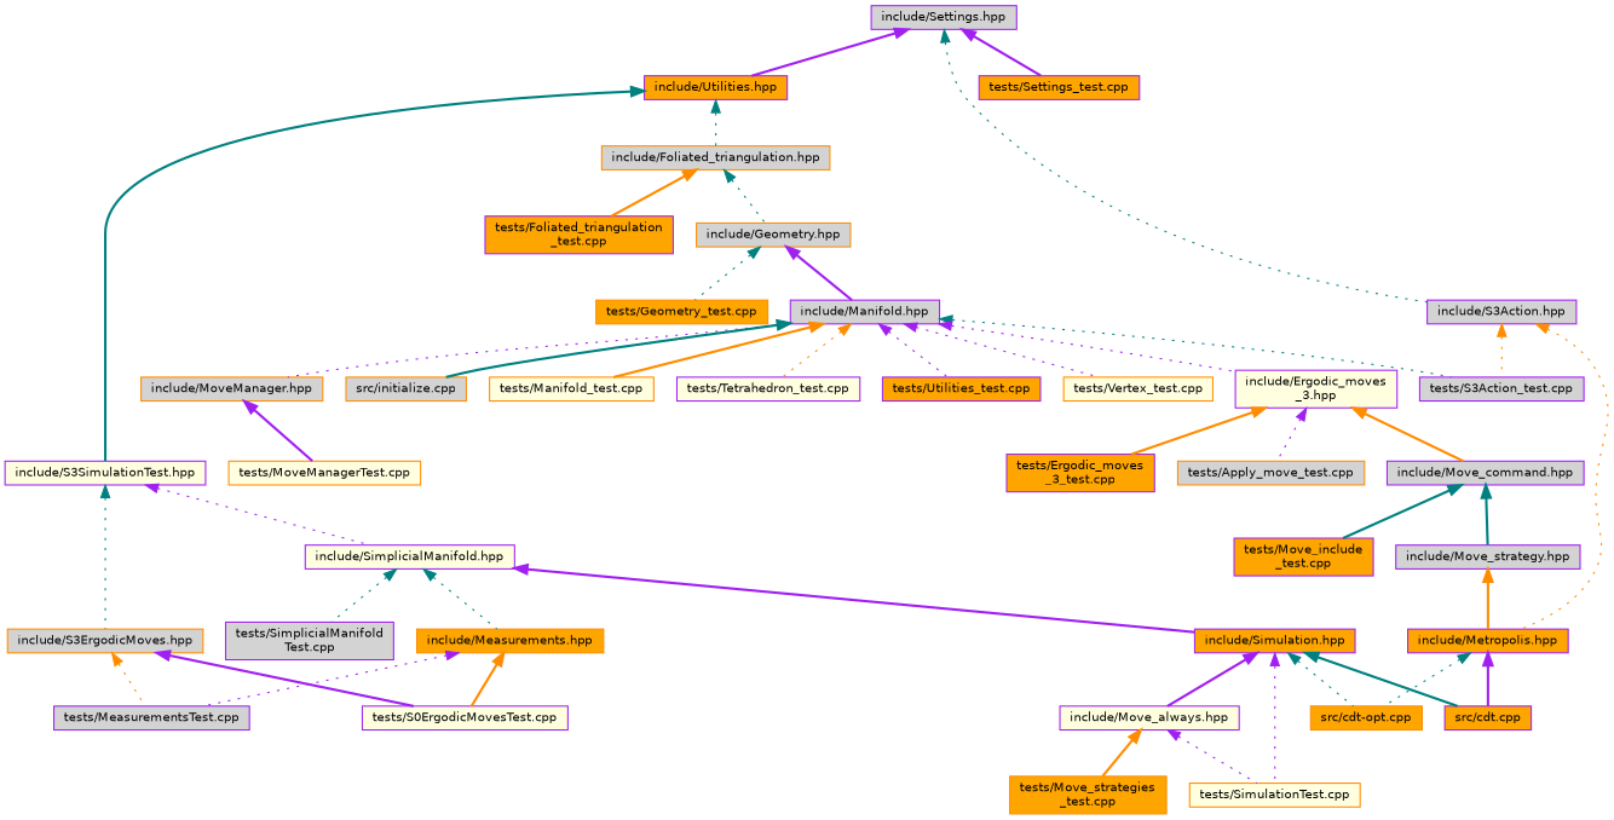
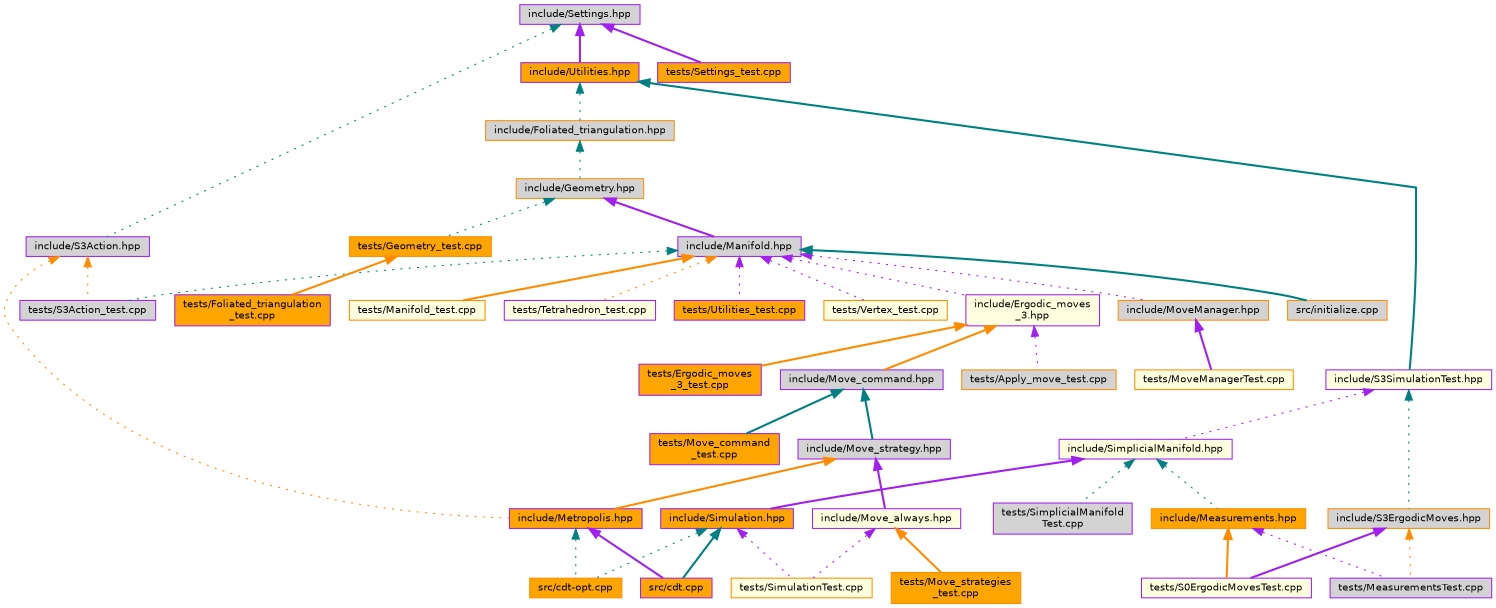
  digraph {
    node [color=purple fillcolor=lightgrey fontname=Helvetica fontsize=10 shape=record style=filled]
    edge [color=purple dir=back fontname=Helvetica fontsize=10 labelfontname=Helvetica labelfontsize=10 style=dotted]
    n1 [fontcolor=black height=0.2 label="include/Settings.hpp" width=0.4]
    n2 [fillcolor=orange height=0.2 label="include/Utilities.hpp" width=0.4]
    n3 [height=0.2 label="include/S3Action.hpp" width=0.4]
    n4 [fillcolor=orange height=0.2 label="tests/Settings_test.cpp" width=0.4]
    n5 [color=darkorange height=0.2 label="include/Foliated_triangulation.hpp" width=0.4]
    n6 [fillcolor=lightyellow height=0.2 label="include/S3SimulationTest.hpp" width=0.4]
    n7 [height=0.2 label="tests/S3Action_test.cpp" width=0.4]
    n8 [fillcolor=orange height=0.2 label="include/Metropolis.hpp" width=0.4]
    n9 [color=darkorange height=0.2 label="include/Geometry.hpp" width=0.4]
    n10 [fillcolor=orange height=0.2 label="tests/Foliated_triangulation\l_test.cpp" width=0.4]
    n11 [color=darkorange height=0.2 label="include/S3ErgodicMoves.hpp" width=0.4]
    n12 [fillcolor=lightyellow height=0.2 label="include/SimplicialManifold.hpp" width=0.4]
    n13 [height=0.2 label="include/Manifold.hpp" width=0.4]
    n14 [color=darkorange fillcolor=orange height=0.2 label="tests/Geometry_test.cpp" width=0.4]
    n15 [fillcolor=lightyellow height=0.2 label="include/Ergodic_moves\l_3.hpp" width=0.4]
    n16 [color=darkorange height=0.2 label="include/MoveManager.hpp" width=0.4]
    n17 [color=darkorange height=0.2 label="src/initialize.cpp" width=0.4]
    n18 [color=darkorange fillcolor=lightyellow height=0.2 label="tests/Manifold_test.cpp" width=0.4]
    n19 [fillcolor=lightyellow height=0.2 label="tests/Tetrahedron_test.cpp" width=0.4]
    n20 [fillcolor=orange height=0.2 label="tests/Utilities_test.cpp" width=0.4]
    n21 [color=darkorange fillcolor=lightyellow height=0.2 label="tests/Vertex_test.cpp" width=0.4]
    n22 [height=0.2 label="include/Move_command.hpp" width=0.4]
    n23 [color=darkorange height=0.2 label="tests/Apply_move_test.cpp" width=0.4]
    n24 [fillcolor=orange height=0.2 label="tests/Ergodic_moves\l_3_test.cpp" width=0.4]
    n25 [color=darkorange fillcolor=lightyellow height=0.2 label="tests/MoveManagerTest.cpp" width=0.4]
    n26 [height=0.2 label="include/Move_strategy.hpp" width=0.4]
-   n27 [fillcolor=orange height=0.2 label="tests/Move_include\l_test.cpp" width=0.4]
+   n27 [fillcolor=orange height=0.2 label="tests/Move_command\l_test.cpp" width=0.4]
    n28 [fillcolor=lightyellow height=0.2 label="include/Move_always.hpp" width=0.4]
    n29 [color=darkorange fillcolor=orange height=0.2 label="src/cdt-opt.cpp" width=0.4]
    n30 [fillcolor=orange height=0.2 label="src/cdt.cpp" width=0.4]
    n31 [color=darkorange fillcolor=orange height=0.2 label="tests/Move_strategies\l_test.cpp" width=0.4]
    n32 [color=darkorange fillcolor=lightyellow height=0.2 label="tests/SimulationTest.cpp" width=0.4]
    n33 [height=0.2 label="tests/MeasurementsTest.cpp" width=0.4]
    n34 [fillcolor=lightyellow height=0.2 label="tests/S0ErgodicMovesTest.cpp" width=0.4]
    n35 [color=darkorange fillcolor=orange height=0.2 label="include/Measurements.hpp" width=0.4]
    n36 [fillcolor=orange height=0.2 label="include/Simulation.hpp" width=0.4]
    n37 [height=0.2 label="tests/SimplicialManifold\lTest.cpp" width=0.4]
    n1 -> n2 [style=bold]
    n1 -> n3 [color=teal]
    n1 -> n4 [style=bold]
    n2 -> n5 [color=teal]
    n2 -> n6 [color=teal style=bold]
    n3 -> n7 [color=darkorange]
    n3 -> n8 [color=darkorange]
    n5 -> n9 [color=teal]
-   n5 -> n10 [color=darkorange style=bold]
+   n14 -> n10 [color=darkorange style=bold]
    n6 -> n11 [color=teal]
    n6 -> n12
    n8 -> n29 [color=teal]
    n8 -> n30 [style=bold]
    n9 -> n13 [style=bold]
    n9 -> n14 [color=teal]
    n11 -> n33 [color=darkorange]
    n11 -> n34 [style=bold]
    n12 -> n35 [color=teal]
    n12 -> n36 [style=bold]
    n12 -> n37 [color=teal]
    n13 -> n7 [color=teal]
    n13 -> n15
    n13 -> n16
    n13 -> n17 [color=teal style=bold]
    n13 -> n18 [color=darkorange style=bold]
    n13 -> n19 [color=darkorange]
    n13 -> n20
    n13 -> n21
    n15 -> n22 [color=darkorange style=bold]
    n15 -> n23
    n15 -> n24 [color=darkorange style=bold]
    n16 -> n25 [style=bold]
    n22 -> n26 [color=teal style=bold]
    n22 -> n27 [color=teal style=bold]
    n26 -> n8 [color=darkorange style=bold]
-   n36 -> n28 [style=bold]
+   n26 -> n28 [style=bold]
    n28 -> n31 [color=darkorange style=bold]
    n28 -> n32
    n35 -> n33
    n35 -> n34 [color=darkorange style=bold]
    n36 -> n29 [color=teal]
    n36 -> n30 [color=teal style=bold]
    n36 -> n32
  }
